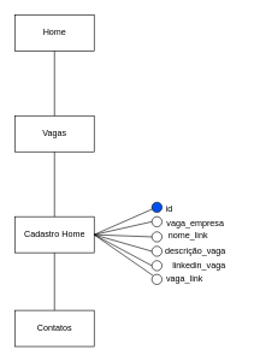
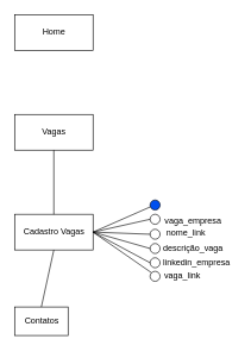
  <mxCell id="0" />
  <mxCell id="1" parent="0" />
  <mxCell id="2" value="Home" style="html=1;" parent="1" vertex="1"><mxGeometry x="20" y="20" width="110" height="50" as="geometry" /></mxCell>
  <mxCell id="3" value="Vagas" style="html=1;" parent="1" vertex="1"><mxGeometry x="20" y="160" width="110" height="50" as="geometry" /></mxCell>
- <mxCell id="4" value="Cadastro Home" style="html=1;" parent="1" vertex="1"><mxGeometry x="20" y="300" width="110" height="50" as="geometry" /></mxCell>
- <mxCell id="5" value="Contatos" style="html=1;" parent="1" vertex="1"><mxGeometry x="20" y="430" width="110" height="50" as="geometry" /></mxCell>
+ <mxCell id="4" value="Cadastro Vagas" style="html=1;" parent="1" vertex="1"><mxGeometry x="20" y="300" width="110" height="50" as="geometry" /></mxCell>
+ <mxCell id="5" value="Contatos" style="html=1;" parent="1" vertex="1"><mxGeometry x="20" y="430" width="75" height="40" as="geometry" /></mxCell>
  <mxCell id="6" value="nome_link" style="text;html=1;align=center;verticalAlign=middle;resizable=0;points=[];autosize=1;strokeColor=none;fillColor=none;" parent="1" vertex="1"><mxGeometry x="220" y="316" width="80" height="20" as="geometry" /></mxCell>
  <mxCell id="7" value="descrição_vaga" style="text;html=1;align=center;verticalAlign=middle;resizable=0;points=[];autosize=1;strokeColor=none;fillColor=none;" parent="1" vertex="1"><mxGeometry x="220" y="338" width="100" height="20" as="geometry" /></mxCell>
  <mxCell id="8" value="vaga_link" style="text;html=1;align=center;verticalAlign=middle;resizable=0;points=[];autosize=1;strokeColor=none;fillColor=none;" parent="1" vertex="1"><mxGeometry x="220" y="377" width="70" height="20" as="geometry" /></mxCell>
  <mxCell id="9" value="vaga_empresa" style="text;html=1;align=center;verticalAlign=middle;resizable=0;points=[];autosize=1;strokeColor=none;fillColor=none;" parent="1" vertex="1"><mxGeometry x="220" y="299" width="100" height="20" as="geometry" /></mxCell>
  <mxCell id="10" value="" style="endArrow=none;html=1;rounded=0;exitX=1;exitY=0.5;exitDx=0;exitDy=0;entryX=0.048;entryY=0.675;entryDx=0;entryDy=0;entryPerimeter=0;" parent="1" source="4" target="11" edge="1"><mxGeometry width="50" height="50" relative="1" as="geometry"><mxPoint x="130" y="440" as="sourcePoint" /><mxPoint x="163.101" y="317.693" as="targetPoint" /></mxGeometry></mxCell>
  <mxCell id="11" value="" style="ellipse;whiteSpace=wrap;html=1;aspect=fixed;fillColor=#0050EF;" parent="1" vertex="1"><mxGeometry x="210" y="280" width="14" height="14" as="geometry" /></mxCell>
  <mxCell id="12" value="" style="ellipse;whiteSpace=wrap;html=1;aspect=fixed;" parent="1" vertex="1"><mxGeometry x="210" y="300" width="14" height="14" as="geometry" /></mxCell>
  <mxCell id="13" value="" style="ellipse;whiteSpace=wrap;html=1;aspect=fixed;" parent="1" vertex="1"><mxGeometry x="210" y="321" width="14" height="14" as="geometry" /></mxCell>
  <mxCell id="14" value="" style="ellipse;whiteSpace=wrap;html=1;aspect=fixed;" parent="1" vertex="1"><mxGeometry x="210" y="341" width="14" height="14" as="geometry" /></mxCell>
  <mxCell id="15" value="" style="ellipse;whiteSpace=wrap;html=1;aspect=fixed;" parent="1" vertex="1"><mxGeometry x="210" y="361" width="14" height="14" as="geometry" /></mxCell>
  <mxCell id="16" value="" style="endArrow=none;html=1;rounded=0;exitX=1;exitY=0.5;exitDx=0;exitDy=0;entryX=0;entryY=0.5;entryDx=0;entryDy=0;" parent="1" source="4" target="12" edge="1"><mxGeometry width="50" height="50" relative="1" as="geometry"><mxPoint x="140" y="335" as="sourcePoint" /><mxPoint x="220.672" y="299.45" as="targetPoint" /></mxGeometry></mxCell>
  <mxCell id="17" value="" style="endArrow=none;html=1;rounded=0;exitX=1;exitY=0.5;exitDx=0;exitDy=0;entryX=0;entryY=0.5;entryDx=0;entryDy=0;" parent="1" source="4" target="13" edge="1"><mxGeometry width="50" height="50" relative="1" as="geometry"><mxPoint x="150" y="345" as="sourcePoint" /><mxPoint x="230.672" y="309.45" as="targetPoint" /></mxGeometry></mxCell>
  <mxCell id="18" value="" style="endArrow=none;html=1;rounded=0;exitX=1;exitY=0.5;exitDx=0;exitDy=0;entryX=0;entryY=0.5;entryDx=0;entryDy=0;" parent="1" source="4" target="14" edge="1"><mxGeometry width="50" height="50" relative="1" as="geometry"><mxPoint x="160" y="355" as="sourcePoint" /><mxPoint x="240.672" y="319.45" as="targetPoint" /></mxGeometry></mxCell>
  <mxCell id="19" value="" style="endArrow=none;html=1;rounded=0;exitX=1;exitY=0.5;exitDx=0;exitDy=0;entryX=0;entryY=0.5;entryDx=0;entryDy=0;" parent="1" source="4" target="15" edge="1"><mxGeometry width="50" height="50" relative="1" as="geometry"><mxPoint x="170" y="365" as="sourcePoint" /><mxPoint x="250.672" y="329.45" as="targetPoint" /></mxGeometry></mxCell>
- <mxCell id="20" value="" style="endArrow=none;html=1;rounded=0;exitX=0.5;exitY=0;exitDx=0;exitDy=0;entryX=0.5;entryY=1;entryDx=0;entryDy=0;" parent="1" source="3" target="2" edge="1"><mxGeometry width="50" height="50" relative="1" as="geometry"><mxPoint x="90" y="150" as="sourcePoint" /><mxPoint x="140" y="100" as="targetPoint" /></mxGeometry></mxCell>
  <mxCell id="21" value="" style="endArrow=none;html=1;rounded=0;exitX=0.5;exitY=0;exitDx=0;exitDy=0;entryX=0.5;entryY=1;entryDx=0;entryDy=0;" parent="1" source="4" target="3" edge="1"><mxGeometry width="50" height="50" relative="1" as="geometry"><mxPoint x="20" y="275.55" as="sourcePoint" /><mxPoint x="100.672" y="240" as="targetPoint" /></mxGeometry></mxCell>
  <mxCell id="22" value="" style="endArrow=none;html=1;rounded=0;exitX=0.5;exitY=0;exitDx=0;exitDy=0;entryX=0.5;entryY=1;entryDx=0;entryDy=0;" parent="1" source="5" target="4" edge="1"><mxGeometry width="50" height="50" relative="1" as="geometry"><mxPoint x="34.66" y="425.55" as="sourcePoint" /><mxPoint x="115.332" y="390" as="targetPoint" /></mxGeometry></mxCell>
- <mxCell id="23" value="id" style="text;html=1;align=center;verticalAlign=middle;resizable=0;points=[];autosize=1;strokeColor=none;fillColor=none;" parent="1" vertex="1"><mxGeometry x="224" y="279" width="20" height="20" as="geometry" /></mxCell>
  <mxCell id="24" value="" style="ellipse;whiteSpace=wrap;html=1;aspect=fixed;" parent="1" vertex="1"><mxGeometry x="210" y="380" width="14" height="14" as="geometry" /></mxCell>
  <mxCell id="25" value="" style="endArrow=none;html=1;rounded=0;exitX=1;exitY=0.5;exitDx=0;exitDy=0;entryX=0;entryY=0;entryDx=0;entryDy=0;" parent="1" source="4" target="24" edge="1"><mxGeometry width="50" height="50" relative="1" as="geometry"><mxPoint x="140" y="335" as="sourcePoint" /><mxPoint x="220" y="378" as="targetPoint" /></mxGeometry></mxCell>
- <mxCell id="26" value="linkedin_vaga" style="text;html=1;align=center;verticalAlign=middle;resizable=0;points=[];autosize=1;strokeColor=none;fillColor=none;" parent="1" vertex="1"><mxGeometry x="220" y="358" width="110" height="20" as="geometry" /></mxCell>
+ <mxCell id="26" value="linkedin_empresa" style="text;html=1;align=center;verticalAlign=middle;resizable=0;points=[];autosize=1;strokeColor=none;fillColor=none;" parent="1" vertex="1"><mxGeometry x="220" y="358" width="110" height="20" as="geometry" /></mxCell>
